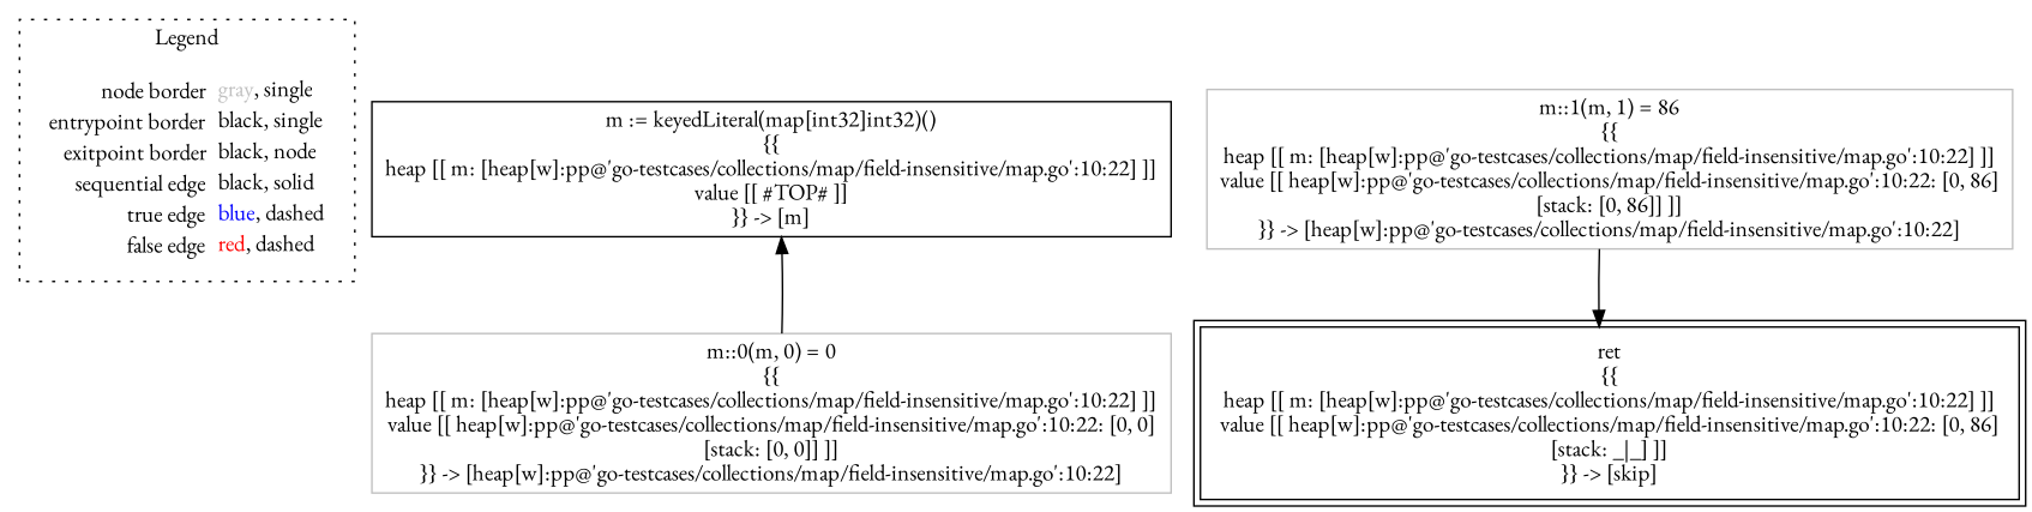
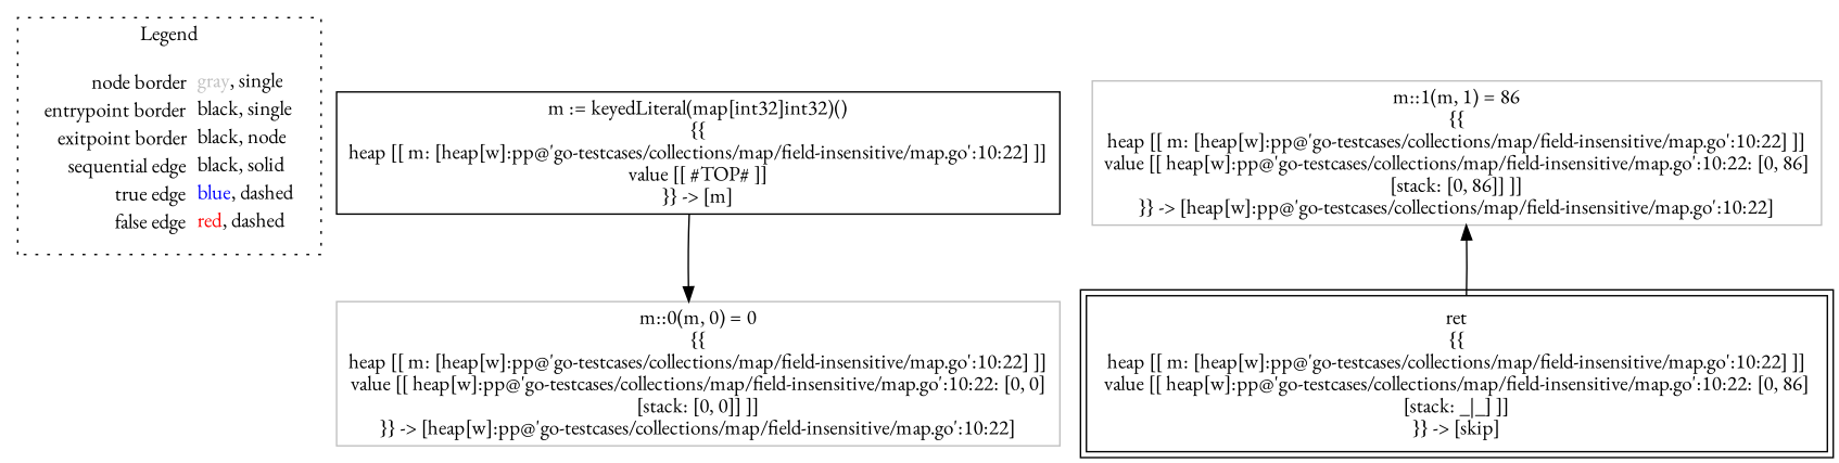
  digraph {
    fontname="EB Garamond"
    node [fontname="EB Garamond" shape=rect color=black]
    edge [color=black fontname="EB Garamond"]
    n1 [label=<<table border="0" cellpadding="2" cellspacing="0" cellborder="0"><tr><td align="right">node border&nbsp;</td><td align="left"><font color="gray">gray</font>, single</td></tr><tr><td align="right">entrypoint border&nbsp;</td><td align="left"><font color="black">black</font>, single</td></tr><tr><td align="right">exitpoint border&nbsp;</td><td align="left"><font color="black">black</font>, node</td></tr><tr><td align="right">sequential edge&nbsp;</td><td align="left"><font color="black">black</font>, solid</td></tr><tr><td align="right">true edge&nbsp;</td><td align="left"><font color="blue">blue</font>, dashed</td></tr><tr><td align="right">false edge&nbsp;</td><td align="left"><font color="red">red</font>, dashed</td></tr></table>> shape=plaintext color=""]
    n2 [label=<m := keyedLiteral(map[int32]int32)()<BR/>{{<BR/>heap [[ m: [heap[w]:pp@'go-testcases/collections/map/field-insensitive/map.go':10:22] ]]<BR/>value [[ #TOP# ]]<BR/>}} -&gt; [m]>]
    n3 [color=gray label=<m::0(m, 0) = 0<BR/>{{<BR/>heap [[ m: [heap[w]:pp@'go-testcases/collections/map/field-insensitive/map.go':10:22] ]]<BR/>value [[ heap[w]:pp@'go-testcases/collections/map/field-insensitive/map.go':10:22: [0, 0]<BR/>[stack: [0, 0]] ]]<BR/>}} -&gt; [heap[w]:pp@'go-testcases/collections/map/field-insensitive/map.go':10:22]>]
    n4 [color=gray label=<m::1(m, 1) = 86<BR/>{{<BR/>heap [[ m: [heap[w]:pp@'go-testcases/collections/map/field-insensitive/map.go':10:22] ]]<BR/>value [[ heap[w]:pp@'go-testcases/collections/map/field-insensitive/map.go':10:22: [0, 86]<BR/>[stack: [0, 86]] ]]<BR/>}} -&gt; [heap[w]:pp@'go-testcases/collections/map/field-insensitive/map.go':10:22]>]
    n5 [label=<ret<BR/>{{<BR/>heap [[ m: [heap[w]:pp@'go-testcases/collections/map/field-insensitive/map.go':10:22] ]]<BR/>value [[ heap[w]:pp@'go-testcases/collections/map/field-insensitive/map.go':10:22: [0, 86]<BR/>[stack: _|_] ]]<BR/>}} -&gt; [skip]> peripheries=2]
    subgraph cluster_1 {
      label=Legend
      style=dotted
      n1
    }
-   n3 -> n2
-   n4 -> n5
+   n2 -> n3
+   n5 -> n4
  }
